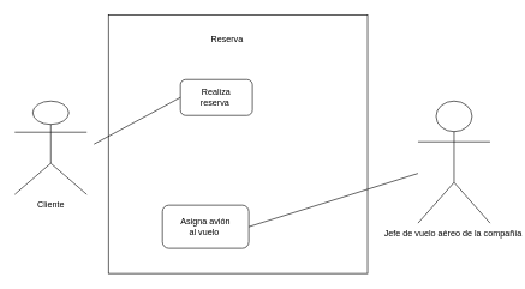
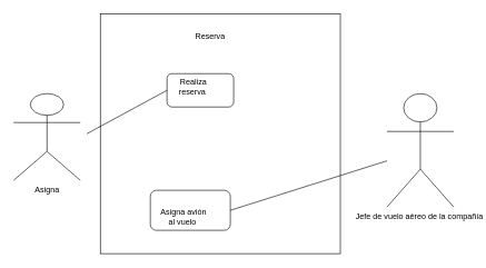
  <mxCell id="0" />
  <mxCell id="1" parent="0" />
- <mxCell id="2" value="Cliente" style="shape=umlActor;verticalLabelPosition=bottom;verticalAlign=top;html=1;" vertex="1" parent="1"><mxGeometry x="20" y="140" width="100" height="130" as="geometry" /></mxCell>
+ <mxCell id="2" value="Asigna" style="shape=umlActor;verticalLabelPosition=bottom;verticalAlign=top;html=1;" vertex="1" parent="1"><mxGeometry x="20" y="140" width="100" height="130" as="geometry" /></mxCell>
  <mxCell id="3" value="" style="whiteSpace=wrap;html=1;aspect=fixed;" vertex="1" parent="1"><mxGeometry x="150" y="20" width="360" height="360" as="geometry" /></mxCell>
  <mxCell id="4" value="Reserva" style="text;html=1;strokeColor=none;fillColor=none;align=center;verticalAlign=middle;whiteSpace=wrap;rounded=0;" vertex="1" parent="1"><mxGeometry x="285" y="40" width="60" height="30" as="geometry" /></mxCell>
  <mxCell id="5" value="" style="rounded=1;whiteSpace=wrap;html=1;" vertex="1" parent="1"><mxGeometry x="250" y="110" width="100" height="50" as="geometry" /></mxCell>
  <mxCell id="6" value="" style="endArrow=none;html=1;rounded=0;entryX=0;entryY=0.5;entryDx=0;entryDy=0;" edge="1" parent="1" target="5"><mxGeometry width="50" height="50" relative="1" as="geometry"><mxPoint x="130" y="200" as="sourcePoint" /><mxPoint x="440" y="170" as="targetPoint" /></mxGeometry></mxCell>
- <mxCell id="7" value="Realiza reserva&amp;nbsp;" style="text;html=1;strokeColor=none;fillColor=none;align=center;verticalAlign=middle;whiteSpace=wrap;rounded=0;" vertex="1" parent="1"><mxGeometry x="270" y="120" width="60" height="30" as="geometry" /></mxCell>
+ <mxCell id="7" value="Realiza reserva&amp;nbsp;" style="text;html=1;strokeColor=none;fillColor=none;align=center;verticalAlign=middle;whiteSpace=wrap;rounded=0;" vertex="1" parent="1"><mxGeometry x="260" y="115" width="60" height="30" as="geometry" /></mxCell>
  <mxCell id="8" value="" style="rounded=1;whiteSpace=wrap;html=1;" vertex="1" parent="1"><mxGeometry x="225" y="285" width="120" height="60" as="geometry" /></mxCell>
- <mxCell id="9" value="Asigna avión al vuelo&amp;nbsp;" style="text;html=1;strokeColor=none;fillColor=none;align=center;verticalAlign=middle;whiteSpace=wrap;rounded=0;" vertex="1" parent="1"><mxGeometry x="243.5" y="300" width="81.5" height="30" as="geometry" /></mxCell>
+ <mxCell id="9" value="Asigna avión al vuelo&amp;nbsp;" style="text;html=1;strokeColor=none;fillColor=none;align=center;verticalAlign=middle;whiteSpace=wrap;rounded=0;" vertex="1" parent="1"><mxGeometry x="233.5" y="310" width="81.5" height="30" as="geometry" /></mxCell>
  <mxCell id="10" value="Jefe de vuelo aéreo de la compañía&amp;nbsp;" style="shape=umlActor;verticalLabelPosition=bottom;verticalAlign=top;html=1;outlineConnect=0;" vertex="1" parent="1"><mxGeometry x="580" y="140" width="100" height="170" as="geometry" /></mxCell>
  <mxCell id="11" value="" style="endArrow=none;html=1;rounded=0;exitX=1;exitY=0.5;exitDx=0;exitDy=0;" edge="1" parent="1" source="8" target="10"><mxGeometry width="50" height="50" relative="1" as="geometry"><mxPoint x="470" y="340" as="sourcePoint" /><mxPoint x="520" y="290" as="targetPoint" /></mxGeometry></mxCell>
